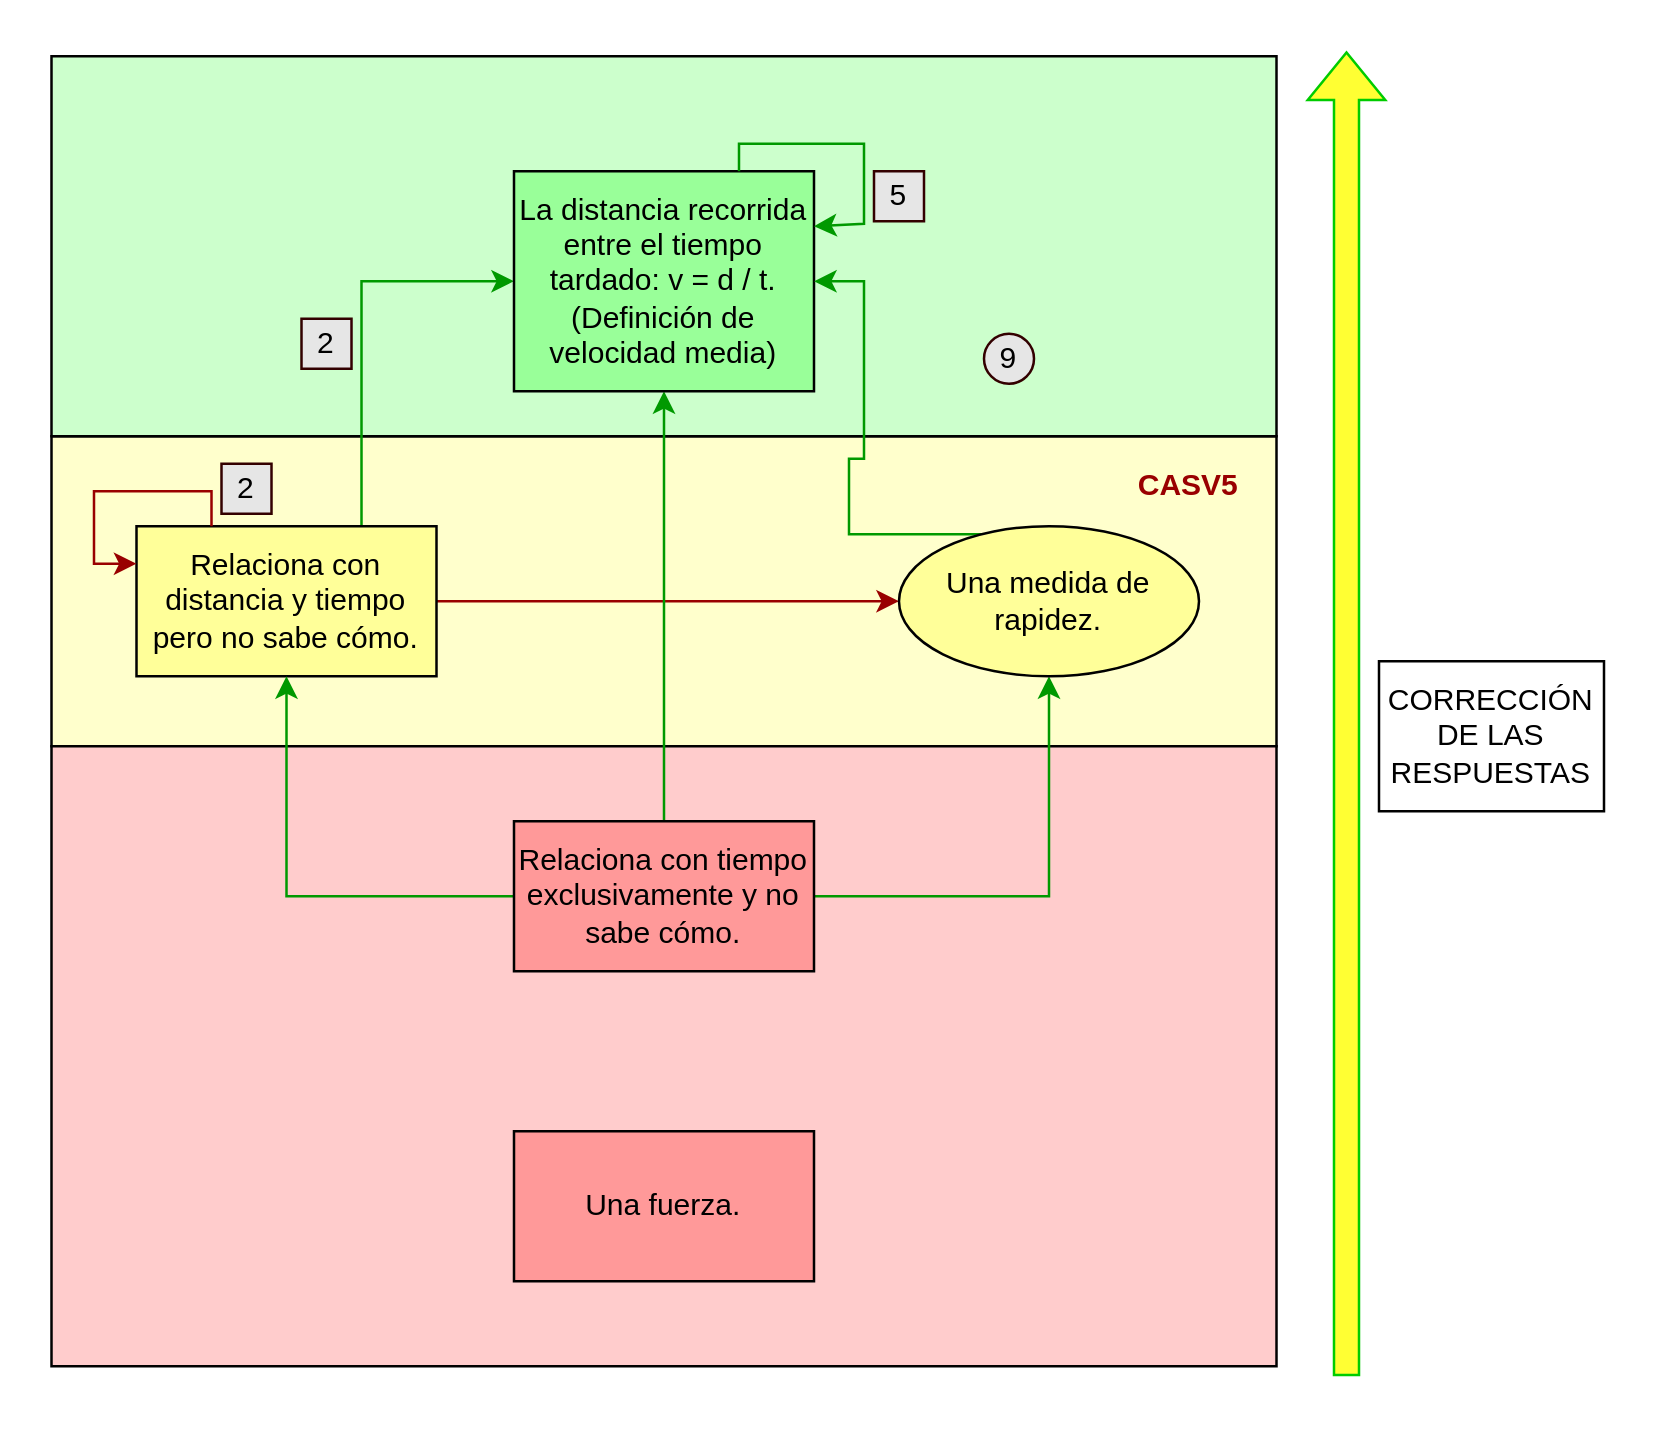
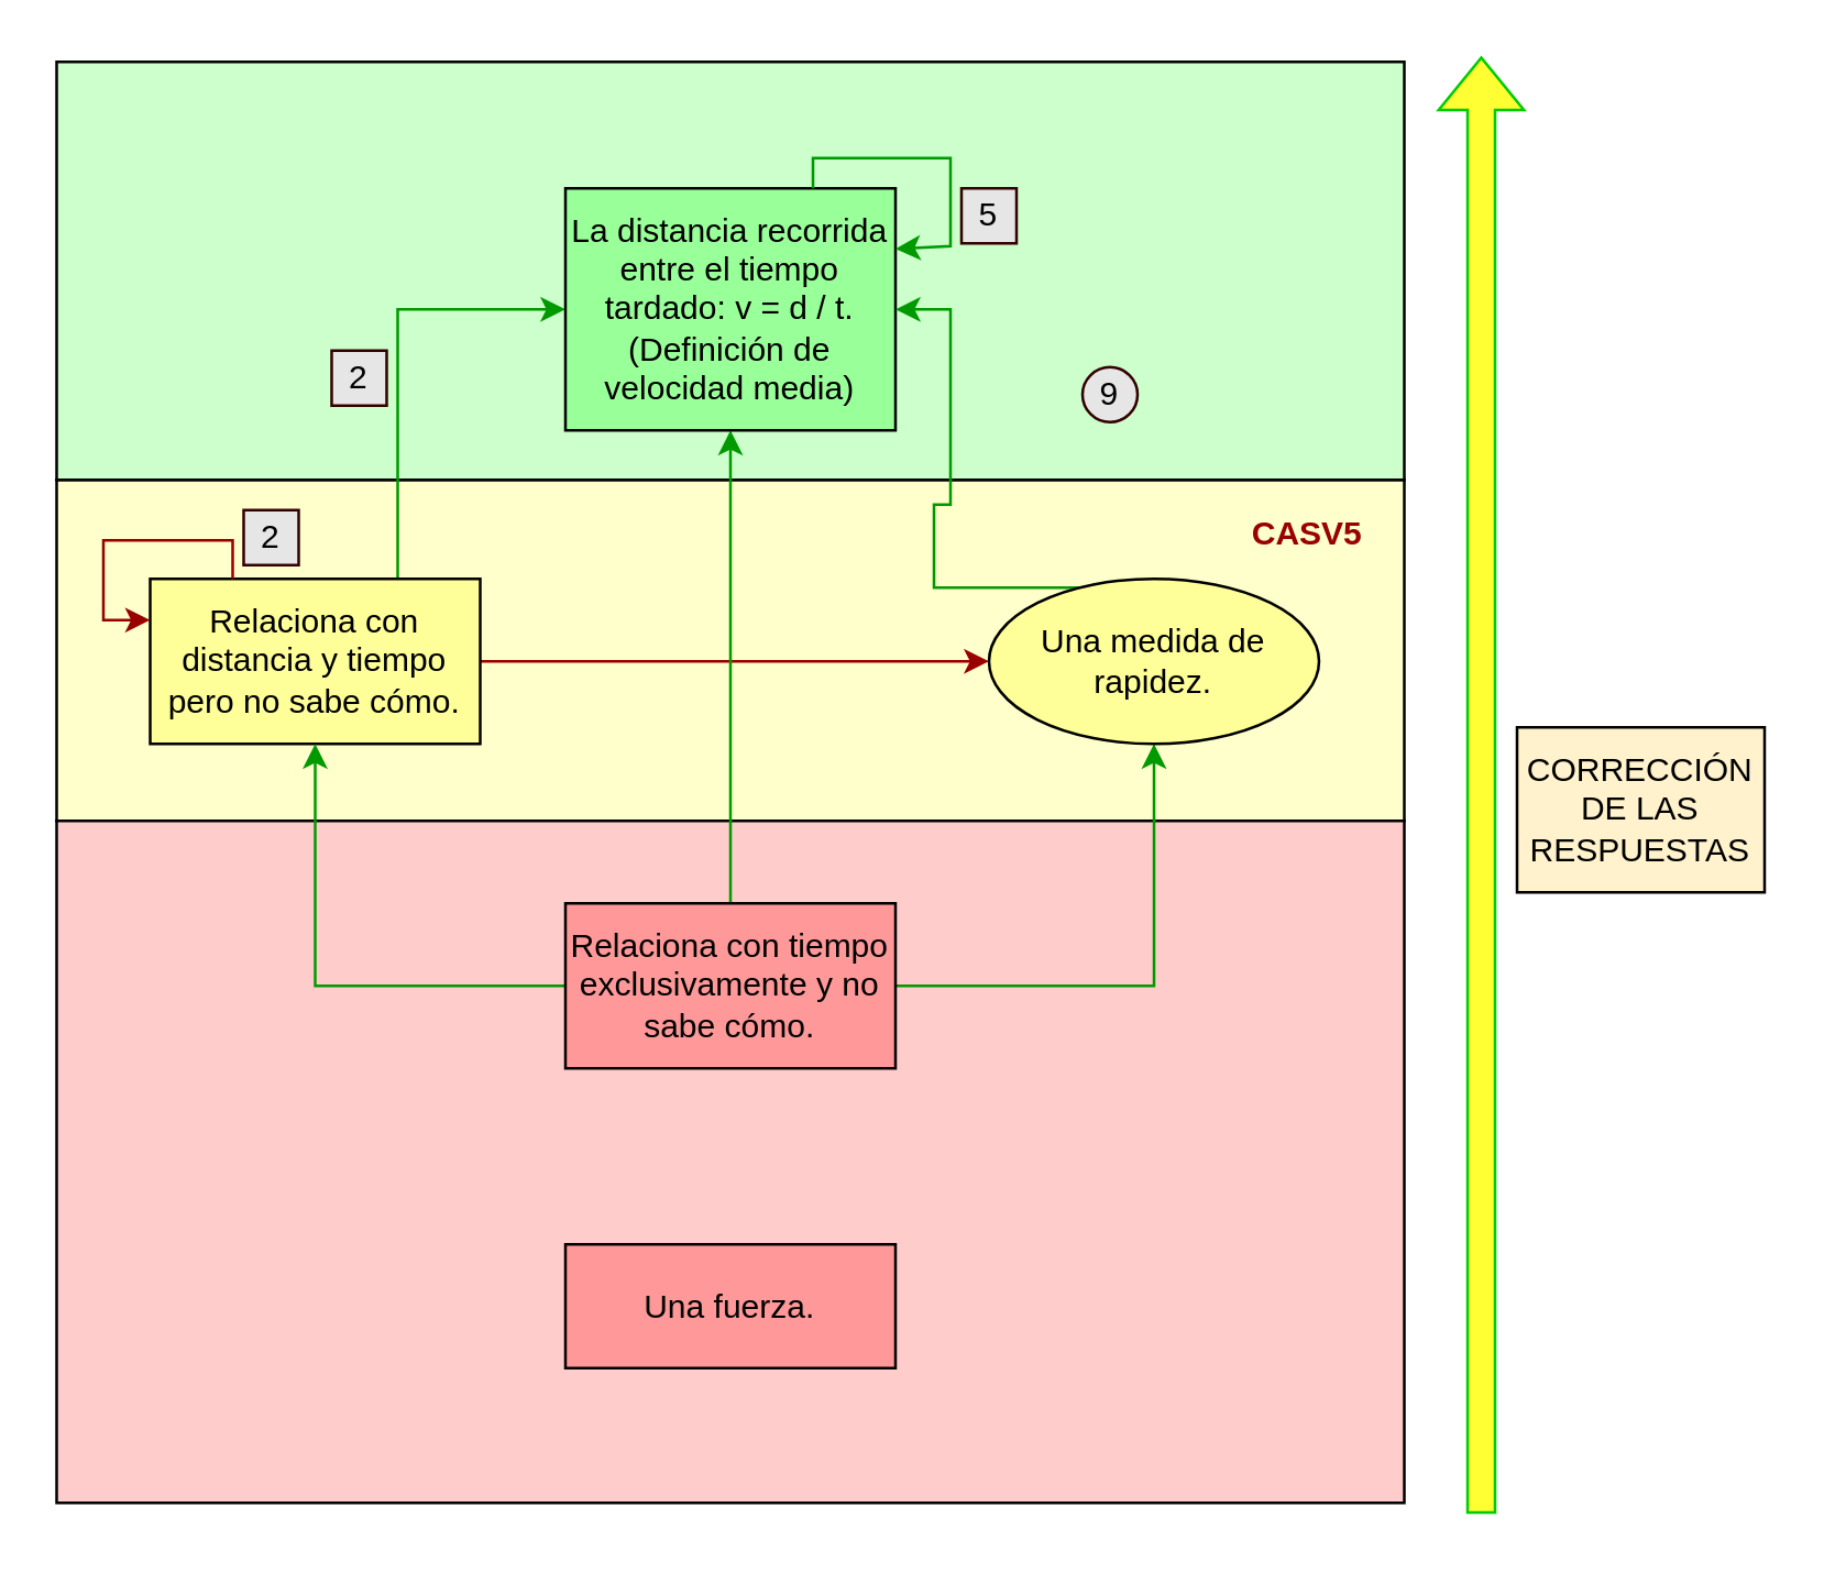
  <mxCell id="0" />
  <mxCell id="1" parent="0" />
  <mxCell id="2" value="" style="rounded=0;whiteSpace=wrap;html=1;fillColor=#FFFFCC;" parent="1" vertex="1"><mxGeometry x="20" y="174" width="490" height="124" as="geometry" /></mxCell>
  <mxCell id="3" value="" style="rounded=0;whiteSpace=wrap;html=1;fillColor=#FFCCCC;" parent="1" vertex="1"><mxGeometry x="20" y="298" width="490" height="248" as="geometry" /></mxCell>
  <mxCell id="4" value="" style="rounded=0;whiteSpace=wrap;html=1;fillColor=#CCFFCC;" parent="1" vertex="1"><mxGeometry x="20" y="22" width="490" height="152" as="geometry" /></mxCell>
  <mxCell id="5" style="edgeStyle=orthogonalEdgeStyle;rounded=0;orthogonalLoop=1;jettySize=auto;html=1;exitX=0.75;exitY=0;exitDx=0;exitDy=0;entryX=0;entryY=0.5;entryDx=0;entryDy=0;strokeColor=#009900;" edge="1" parent="1" source="7" target="17"><mxGeometry relative="1" as="geometry" /></mxCell>
  <mxCell id="6" style="edgeStyle=orthogonalEdgeStyle;rounded=0;orthogonalLoop=1;jettySize=auto;html=1;exitX=1;exitY=0.5;exitDx=0;exitDy=0;strokeColor=#990000;" edge="1" parent="1" source="7" target="23"><mxGeometry relative="1" as="geometry" /></mxCell>
  <mxCell id="7" value="Relaciona con distancia y tiempo pero no sabe cómo." style="rounded=0;whiteSpace=wrap;html=1;fillColor=#FFFF99;" parent="1" vertex="1"><mxGeometry x="54" y="210" width="120" height="60" as="geometry" /></mxCell>
  <mxCell id="8" style="edgeStyle=orthogonalEdgeStyle;rounded=0;orthogonalLoop=1;jettySize=auto;html=1;exitX=1;exitY=0.5;exitDx=0;exitDy=0;entryX=0.5;entryY=1;entryDx=0;entryDy=0;strokeColor=#009900;" edge="1" parent="1" source="11" target="23"><mxGeometry relative="1" as="geometry" /></mxCell>
  <mxCell id="9" style="edgeStyle=orthogonalEdgeStyle;rounded=0;orthogonalLoop=1;jettySize=auto;html=1;exitX=0;exitY=0.5;exitDx=0;exitDy=0;entryX=0.5;entryY=1;entryDx=0;entryDy=0;strokeColor=#009900;" edge="1" parent="1" source="11" target="7"><mxGeometry relative="1" as="geometry" /></mxCell>
  <mxCell id="10" style="edgeStyle=orthogonalEdgeStyle;rounded=0;orthogonalLoop=1;jettySize=auto;html=1;exitX=0.5;exitY=0;exitDx=0;exitDy=0;entryX=0.5;entryY=1;entryDx=0;entryDy=0;strokeColor=#009900;" edge="1" parent="1" source="11" target="17"><mxGeometry relative="1" as="geometry" /></mxCell>
  <mxCell id="11" value="Relaciona con tiempo exclusivamente y no sabe cómo." style="rounded=0;whiteSpace=wrap;html=1;fillColor=#FF9999;" parent="1" vertex="1"><mxGeometry x="205" y="328" width="120" height="60" as="geometry" /></mxCell>
  <mxCell id="12" value="2" style="rounded=0;whiteSpace=wrap;html=1;strokeColor=#330000;fillColor=#E6E6E6;" parent="1" vertex="1"><mxGeometry x="88" y="185" width="20" height="20" as="geometry" /></mxCell>
  <mxCell id="13" value="9" style="ellipse;whiteSpace=wrap;html=1;strokeColor=#330000;fillColor=#E6E6E6;" parent="1" vertex="1"><mxGeometry x="393" y="133" width="20" height="20" as="geometry" /></mxCell>
  <mxCell id="14" value="&lt;span style=&quot;&quot; lang=&quot;ES&quot;&gt;&lt;b&gt;&lt;font color=&quot;#990000&quot;&gt;CASV5&lt;/font&gt;&lt;/b&gt;&lt;/span&gt;" style="text;whiteSpace=wrap;html=1;" parent="1" vertex="1"><mxGeometry x="453" y="180.41" width="41.65" height="29.18" as="geometry" /></mxCell>
  <mxCell id="15" value="" style="shape=flexArrow;endArrow=classic;html=1;rounded=0;strokeColor=#00CC00;fontColor=#006600;fillColor=#FFFF33;" parent="1" edge="1"><mxGeometry width="50" height="50" relative="1" as="geometry"><mxPoint x="538" y="550" as="sourcePoint" /><mxPoint x="538" y="20" as="targetPoint" /></mxGeometry></mxCell>
- <mxCell id="16" value="CORRECCIÓN DE LAS RESPUESTAS" style="rounded=0;whiteSpace=wrap;html=1;rotation=0;" parent="1" vertex="1"><mxGeometry x="551" y="264" width="90" height="60" as="geometry" /></mxCell>
+ <mxCell id="16" value="CORRECCIÓN DE LAS RESPUESTAS" style="rounded=0;whiteSpace=wrap;html=1;rotation=0;fillColor=#fff2cc;" parent="1" vertex="1"><mxGeometry x="551" y="264" width="90" height="60" as="geometry" /></mxCell>
  <mxCell id="17" value="La distancia recorrida entre el tiempo tardado: v = d / t. (Definición de velocidad media)" style="rounded=0;whiteSpace=wrap;html=1;fillColor=#99FF99;" parent="1" vertex="1"><mxGeometry x="205" y="68" width="120" height="88" as="geometry" /></mxCell>
  <mxCell id="18" value="5" style="rounded=0;whiteSpace=wrap;html=1;strokeColor=#330000;fillColor=#E6E6E6;" parent="1" vertex="1"><mxGeometry x="349" y="68" width="20" height="20" as="geometry" /></mxCell>
  <mxCell id="19" value="2" style="rounded=0;whiteSpace=wrap;html=1;strokeColor=#330000;fillColor=#E6E6E6;" parent="1" vertex="1"><mxGeometry x="120" y="127" width="20" height="20" as="geometry" /></mxCell>
  <mxCell id="20" style="edgeStyle=orthogonalEdgeStyle;rounded=0;orthogonalLoop=1;jettySize=auto;html=1;exitX=0.75;exitY=0;exitDx=0;exitDy=0;entryX=1;entryY=0.25;entryDx=0;entryDy=0;strokeColor=#009900;" edge="1" parent="1" source="17" target="17"><mxGeometry relative="1" as="geometry"><Array as="points"><mxPoint x="295" y="57" /><mxPoint x="345" y="57" /><mxPoint x="345" y="89" /></Array></mxGeometry></mxCell>
- <mxCell id="21" value="Una fuerza." style="rounded=0;whiteSpace=wrap;html=1;fillColor=#FF9999;" vertex="1" parent="1"><mxGeometry x="205" y="452" width="120" height="60" as="geometry" /></mxCell>
+ <mxCell id="21" value="Una fuerza." style="rounded=0;whiteSpace=wrap;html=1;fillColor=#FF9999;" vertex="1" parent="1"><mxGeometry x="205" y="452" width="120" height="45" as="geometry" /></mxCell>
  <mxCell id="22" style="edgeStyle=orthogonalEdgeStyle;rounded=0;orthogonalLoop=1;jettySize=auto;html=1;exitX=0.25;exitY=0;exitDx=0;exitDy=0;entryX=1;entryY=0.5;entryDx=0;entryDy=0;strokeColor=#009900;" edge="1" parent="1" source="23" target="17"><mxGeometry relative="1" as="geometry" /></mxCell>
  <mxCell id="23" value="Una medida de rapidez." style="ellipse;whiteSpace=wrap;html=1;fillColor=#FFFF99;" vertex="1" parent="1"><mxGeometry x="359" y="210" width="120" height="60" as="geometry" /></mxCell>
  <mxCell id="24" style="edgeStyle=orthogonalEdgeStyle;rounded=0;orthogonalLoop=1;jettySize=auto;html=1;exitX=0.25;exitY=0;exitDx=0;exitDy=0;entryX=0;entryY=0.25;entryDx=0;entryDy=0;strokeColor=#990000;" edge="1" parent="1" source="7" target="7"><mxGeometry relative="1" as="geometry"><Array as="points"><mxPoint x="84" y="196" /><mxPoint x="37" y="196" /><mxPoint x="37" y="225" /></Array></mxGeometry></mxCell>
